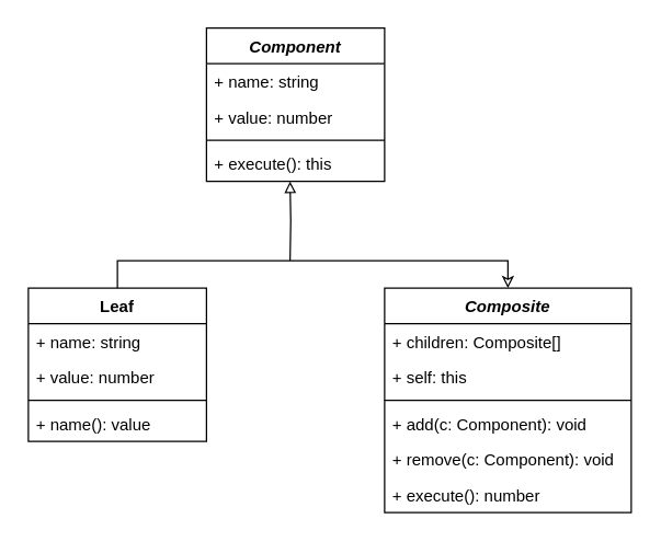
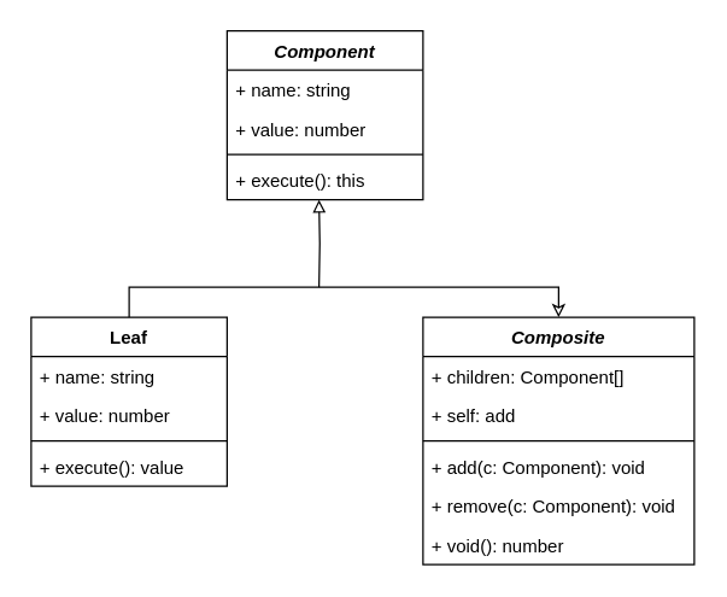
  <mxCell id="0" />
  <mxCell id="1" parent="0" />
  <mxCell id="2" value="Component" style="swimlane;fontStyle=3;align=center;verticalAlign=top;childLayout=stackLayout;horizontal=1;startSize=26;horizontalStack=0;resizeParent=1;resizeParentMax=0;resizeLast=0;collapsible=1;marginBottom=0;" vertex="1" parent="1"><mxGeometry x="150" y="20" width="130" height="112" as="geometry" /></mxCell>
  <mxCell id="3" value="+ name: string" style="text;strokeColor=none;fillColor=none;align=left;verticalAlign=top;spacingLeft=4;spacingRight=4;overflow=hidden;rotatable=0;points=[[0,0.5],[1,0.5]];portConstraint=eastwest;" vertex="1" parent="2"><mxGeometry y="26" width="130" height="26" as="geometry" /></mxCell>
  <mxCell id="4" value="+ value: number" style="text;strokeColor=none;fillColor=none;align=left;verticalAlign=top;spacingLeft=4;spacingRight=4;overflow=hidden;rotatable=0;points=[[0,0.5],[1,0.5]];portConstraint=eastwest;" vertex="1" parent="2"><mxGeometry y="52" width="130" height="26" as="geometry" /></mxCell>
  <mxCell id="5" value="" style="line;strokeWidth=1;fillColor=none;align=left;verticalAlign=middle;spacingTop=-1;spacingLeft=3;spacingRight=3;rotatable=0;labelPosition=right;points=[];portConstraint=eastwest;" vertex="1" parent="2"><mxGeometry y="78" width="130" height="8" as="geometry" /></mxCell>
  <mxCell id="6" value="+ execute(): this" style="text;strokeColor=none;fillColor=none;align=left;verticalAlign=top;spacingLeft=4;spacingRight=4;overflow=hidden;rotatable=0;points=[[0,0.5],[1,0.5]];portConstraint=eastwest;" vertex="1" parent="2"><mxGeometry y="86" width="130" height="26" as="geometry" /></mxCell>
  <mxCell id="7" style="edgeStyle=orthogonalEdgeStyle;rounded=0;orthogonalLoop=1;jettySize=auto;html=1;exitX=0.5;exitY=0;exitDx=0;exitDy=0;entryX=0.5;entryY=0;entryDx=0;entryDy=0;endArrow=classic;endFill=0;" edge="1" parent="1" source="9" target="14"><mxGeometry relative="1" as="geometry" /></mxCell>
  <mxCell id="8" style="edgeStyle=orthogonalEdgeStyle;rounded=0;orthogonalLoop=1;jettySize=auto;html=1;entryX=0.469;entryY=1;entryDx=0;entryDy=0;entryPerimeter=0;endArrow=block;endFill=0;" edge="1" parent="1" target="6"><mxGeometry relative="1" as="geometry"><mxPoint x="211" y="190" as="sourcePoint" /></mxGeometry></mxCell>
  <mxCell id="9" value="Leaf" style="swimlane;fontStyle=1;align=center;verticalAlign=top;childLayout=stackLayout;horizontal=1;startSize=26;horizontalStack=0;resizeParent=1;resizeParentMax=0;resizeLast=0;collapsible=1;marginBottom=0;" vertex="1" parent="1"><mxGeometry x="20" y="210" width="130" height="112" as="geometry" /></mxCell>
  <mxCell id="10" value="+ name: string" style="text;strokeColor=none;fillColor=none;align=left;verticalAlign=top;spacingLeft=4;spacingRight=4;overflow=hidden;rotatable=0;points=[[0,0.5],[1,0.5]];portConstraint=eastwest;" vertex="1" parent="9"><mxGeometry y="26" width="130" height="26" as="geometry" /></mxCell>
  <mxCell id="11" value="+ value: number" style="text;strokeColor=none;fillColor=none;align=left;verticalAlign=top;spacingLeft=4;spacingRight=4;overflow=hidden;rotatable=0;points=[[0,0.5],[1,0.5]];portConstraint=eastwest;" vertex="1" parent="9"><mxGeometry y="52" width="130" height="26" as="geometry" /></mxCell>
  <mxCell id="12" value="" style="line;strokeWidth=1;fillColor=none;align=left;verticalAlign=middle;spacingTop=-1;spacingLeft=3;spacingRight=3;rotatable=0;labelPosition=right;points=[];portConstraint=eastwest;" vertex="1" parent="9"><mxGeometry y="78" width="130" height="8" as="geometry" /></mxCell>
- <mxCell id="13" value="+ name(): value" style="text;strokeColor=none;fillColor=none;align=left;verticalAlign=top;spacingLeft=4;spacingRight=4;overflow=hidden;rotatable=0;points=[[0,0.5],[1,0.5]];portConstraint=eastwest;" vertex="1" parent="9"><mxGeometry y="86" width="130" height="26" as="geometry" /></mxCell>
+ <mxCell id="13" value="+ execute(): value" style="text;strokeColor=none;fillColor=none;align=left;verticalAlign=top;spacingLeft=4;spacingRight=4;overflow=hidden;rotatable=0;points=[[0,0.5],[1,0.5]];portConstraint=eastwest;" vertex="1" parent="9"><mxGeometry y="86" width="130" height="26" as="geometry" /></mxCell>
  <mxCell id="14" value="Composite" style="swimlane;fontStyle=3;align=center;verticalAlign=top;childLayout=stackLayout;horizontal=1;startSize=26;horizontalStack=0;resizeParent=1;resizeParentMax=0;resizeLast=0;collapsible=1;marginBottom=0;" vertex="1" parent="1"><mxGeometry x="280" y="210" width="180" height="164" as="geometry" /></mxCell>
- <mxCell id="15" value="+ children: Composite[]" style="text;strokeColor=none;fillColor=none;align=left;verticalAlign=top;spacingLeft=4;spacingRight=4;overflow=hidden;rotatable=0;points=[[0,0.5],[1,0.5]];portConstraint=eastwest;" vertex="1" parent="14"><mxGeometry y="26" width="180" height="26" as="geometry" /></mxCell>
- <mxCell id="16" value="+ self: this" style="text;strokeColor=none;fillColor=none;align=left;verticalAlign=top;spacingLeft=4;spacingRight=4;overflow=hidden;rotatable=0;points=[[0,0.5],[1,0.5]];portConstraint=eastwest;" vertex="1" parent="14"><mxGeometry y="52" width="180" height="26" as="geometry" /></mxCell>
+ <mxCell id="15" value="+ children: Component[]" style="text;strokeColor=none;fillColor=none;align=left;verticalAlign=top;spacingLeft=4;spacingRight=4;overflow=hidden;rotatable=0;points=[[0,0.5],[1,0.5]];portConstraint=eastwest;" vertex="1" parent="14"><mxGeometry y="26" width="180" height="26" as="geometry" /></mxCell>
+ <mxCell id="16" value="+ self: add" style="text;strokeColor=none;fillColor=none;align=left;verticalAlign=top;spacingLeft=4;spacingRight=4;overflow=hidden;rotatable=0;points=[[0,0.5],[1,0.5]];portConstraint=eastwest;" vertex="1" parent="14"><mxGeometry y="52" width="180" height="26" as="geometry" /></mxCell>
  <mxCell id="17" value="" style="line;strokeWidth=1;fillColor=none;align=left;verticalAlign=middle;spacingTop=-1;spacingLeft=3;spacingRight=3;rotatable=0;labelPosition=right;points=[];portConstraint=eastwest;" vertex="1" parent="14"><mxGeometry y="78" width="180" height="8" as="geometry" /></mxCell>
  <mxCell id="18" value="+ add(c: Component): void" style="text;strokeColor=none;fillColor=none;align=left;verticalAlign=top;spacingLeft=4;spacingRight=4;overflow=hidden;rotatable=0;points=[[0,0.5],[1,0.5]];portConstraint=eastwest;" vertex="1" parent="14"><mxGeometry y="86" width="180" height="26" as="geometry" /></mxCell>
  <mxCell id="19" value="+ remove(c: Component): void" style="text;strokeColor=none;fillColor=none;align=left;verticalAlign=top;spacingLeft=4;spacingRight=4;overflow=hidden;rotatable=0;points=[[0,0.5],[1,0.5]];portConstraint=eastwest;" vertex="1" parent="14"><mxGeometry y="112" width="180" height="26" as="geometry" /></mxCell>
- <mxCell id="20" value="+ execute(): number" style="text;strokeColor=none;fillColor=none;align=left;verticalAlign=top;spacingLeft=4;spacingRight=4;overflow=hidden;rotatable=0;points=[[0,0.5],[1,0.5]];portConstraint=eastwest;" vertex="1" parent="14"><mxGeometry y="138" width="180" height="26" as="geometry" /></mxCell>
+ <mxCell id="20" value="+ void(): number" style="text;strokeColor=none;fillColor=none;align=left;verticalAlign=top;spacingLeft=4;spacingRight=4;overflow=hidden;rotatable=0;points=[[0,0.5],[1,0.5]];portConstraint=eastwest;" vertex="1" parent="14"><mxGeometry y="138" width="180" height="26" as="geometry" /></mxCell>
